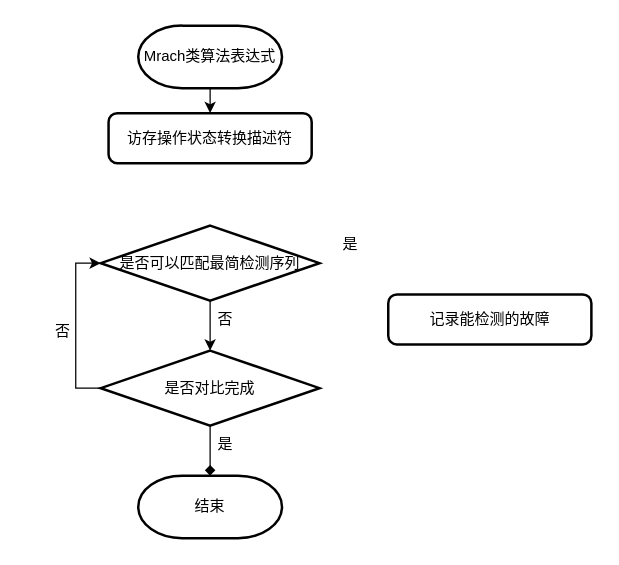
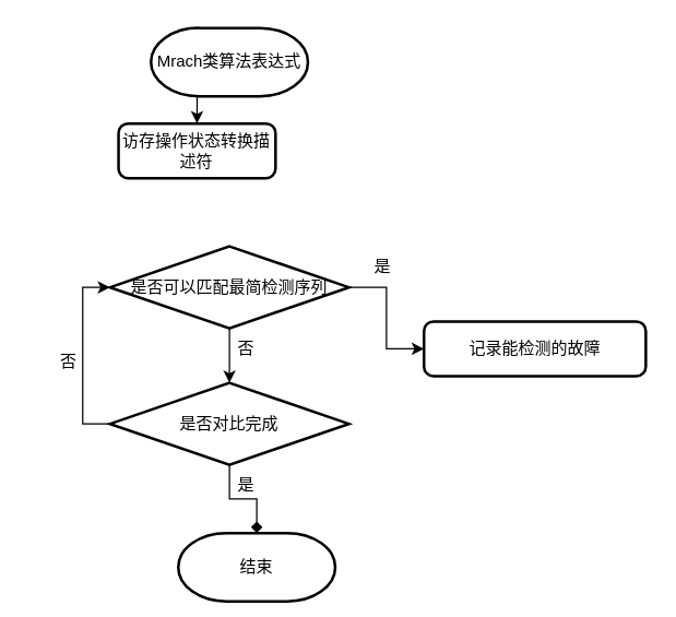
  <mxCell id="0" />
  <mxCell id="1" parent="0" />
  <mxCell id="2" style="edgeStyle=orthogonalEdgeStyle;rounded=0;orthogonalLoop=1;jettySize=auto;html=1;exitX=0.5;exitY=1;exitDx=0;exitDy=0;exitPerimeter=0;entryX=0.5;entryY=0;entryDx=0;entryDy=0;entryPerimeter=0;" edge="1" parent="1" source="4" target="10"><mxGeometry relative="1" as="geometry" /></mxCell>
+ <mxCell id="3" style="edgeStyle=orthogonalEdgeStyle;rounded=0;orthogonalLoop=1;jettySize=auto;html=1;exitX=1;exitY=0.5;exitDx=0;exitDy=0;exitPerimeter=0;entryX=0;entryY=0.5;entryDx=0;entryDy=0;" edge="1" parent="1" source="4" target="13"><mxGeometry relative="1" as="geometry" /></mxCell>
  <mxCell id="4" value="是否可以匹配最简检测序列" style="strokeWidth=2;html=1;shape=mxgraph.flowchart.decision;whiteSpace=wrap;" vertex="1" parent="1"><mxGeometry x="80" y="180" width="175" height="60" as="geometry" /></mxCell>
  <mxCell id="5" style="edgeStyle=orthogonalEdgeStyle;rounded=0;orthogonalLoop=1;jettySize=auto;html=1;exitX=0.5;exitY=1;exitDx=0;exitDy=0;exitPerimeter=0;entryX=0.5;entryY=0;entryDx=0;entryDy=0;" edge="1" parent="1" source="6" target="7"><mxGeometry relative="1" as="geometry" /></mxCell>
  <mxCell id="6" value="Mrach类算法表达式" style="strokeWidth=2;html=1;shape=mxgraph.flowchart.terminator;whiteSpace=wrap;" vertex="1" parent="1"><mxGeometry x="110" y="20" width="115" height="50" as="geometry" /></mxCell>
- <mxCell id="7" value="访存操作状态转换描述符" style="rounded=1;whiteSpace=wrap;html=1;absoluteArcSize=1;arcSize=14;strokeWidth=2;" vertex="1" parent="1"><mxGeometry x="86.25" y="90" width="162.5" height="40" as="geometry" /></mxCell>
+ <mxCell id="7" value="访存操作状态转换描述符" style="rounded=1;whiteSpace=wrap;html=1;absoluteArcSize=1;arcSize=14;strokeWidth=2;" vertex="1" parent="1"><mxGeometry x="86.25" y="90" width="115" height="40" as="geometry" /></mxCell>
  <mxCell id="8" style="edgeStyle=orthogonalEdgeStyle;rounded=0;orthogonalLoop=1;jettySize=auto;html=1;exitX=0.5;exitY=1;exitDx=0;exitDy=0;exitPerimeter=0;endArrow=diamond;" edge="1" parent="1" source="10" target="11"><mxGeometry relative="1" as="geometry" /></mxCell>
  <mxCell id="9" style="edgeStyle=orthogonalEdgeStyle;rounded=0;orthogonalLoop=1;jettySize=auto;html=1;exitX=0;exitY=0.5;exitDx=0;exitDy=0;exitPerimeter=0;entryX=0;entryY=0.5;entryDx=0;entryDy=0;entryPerimeter=0;" edge="1" parent="1" source="10" target="4"><mxGeometry relative="1" as="geometry" /></mxCell>
  <mxCell id="10" value="是否对比完成" style="strokeWidth=2;html=1;shape=mxgraph.flowchart.decision;whiteSpace=wrap;" vertex="1" parent="1"><mxGeometry x="80" y="280" width="175" height="60" as="geometry" /></mxCell>
- <mxCell id="11" value="结束" style="strokeWidth=2;html=1;shape=mxgraph.flowchart.terminator;whiteSpace=wrap;" vertex="1" parent="1"><mxGeometry x="110" y="380" width="115" height="50" as="geometry" /></mxCell>
+ <mxCell id="11" value="结束" style="strokeWidth=2;html=1;shape=mxgraph.flowchart.terminator;whiteSpace=wrap;" vertex="1" parent="1"><mxGeometry x="130" y="390" width="115" height="50" as="geometry" /></mxCell>
  <mxCell id="12" value="否" style="text;html=1;strokeColor=none;fillColor=none;align=center;verticalAlign=middle;whiteSpace=wrap;rounded=0;" vertex="1" parent="1"><mxGeometry x="150" y="240" width="60" height="30" as="geometry" /></mxCell>
  <mxCell id="13" value="记录能检测的故障" style="rounded=1;whiteSpace=wrap;html=1;absoluteArcSize=1;arcSize=14;strokeWidth=2;" vertex="1" parent="1"><mxGeometry x="310" y="235" width="162.5" height="40" as="geometry" /></mxCell>
  <mxCell id="14" value="是" style="text;html=1;strokeColor=none;fillColor=none;align=center;verticalAlign=middle;whiteSpace=wrap;rounded=0;" vertex="1" parent="1"><mxGeometry x="250" y="180" width="60" height="30" as="geometry" /></mxCell>
  <mxCell id="15" value="是" style="text;html=1;strokeColor=none;fillColor=none;align=center;verticalAlign=middle;whiteSpace=wrap;rounded=0;" vertex="1" parent="1"><mxGeometry x="150" y="340" width="60" height="30" as="geometry" /></mxCell>
  <mxCell id="16" value="否" style="text;html=1;strokeColor=none;fillColor=none;align=center;verticalAlign=middle;whiteSpace=wrap;rounded=0;" vertex="1" parent="1"><mxGeometry x="20" y="250" width="60" height="30" as="geometry" /></mxCell>
